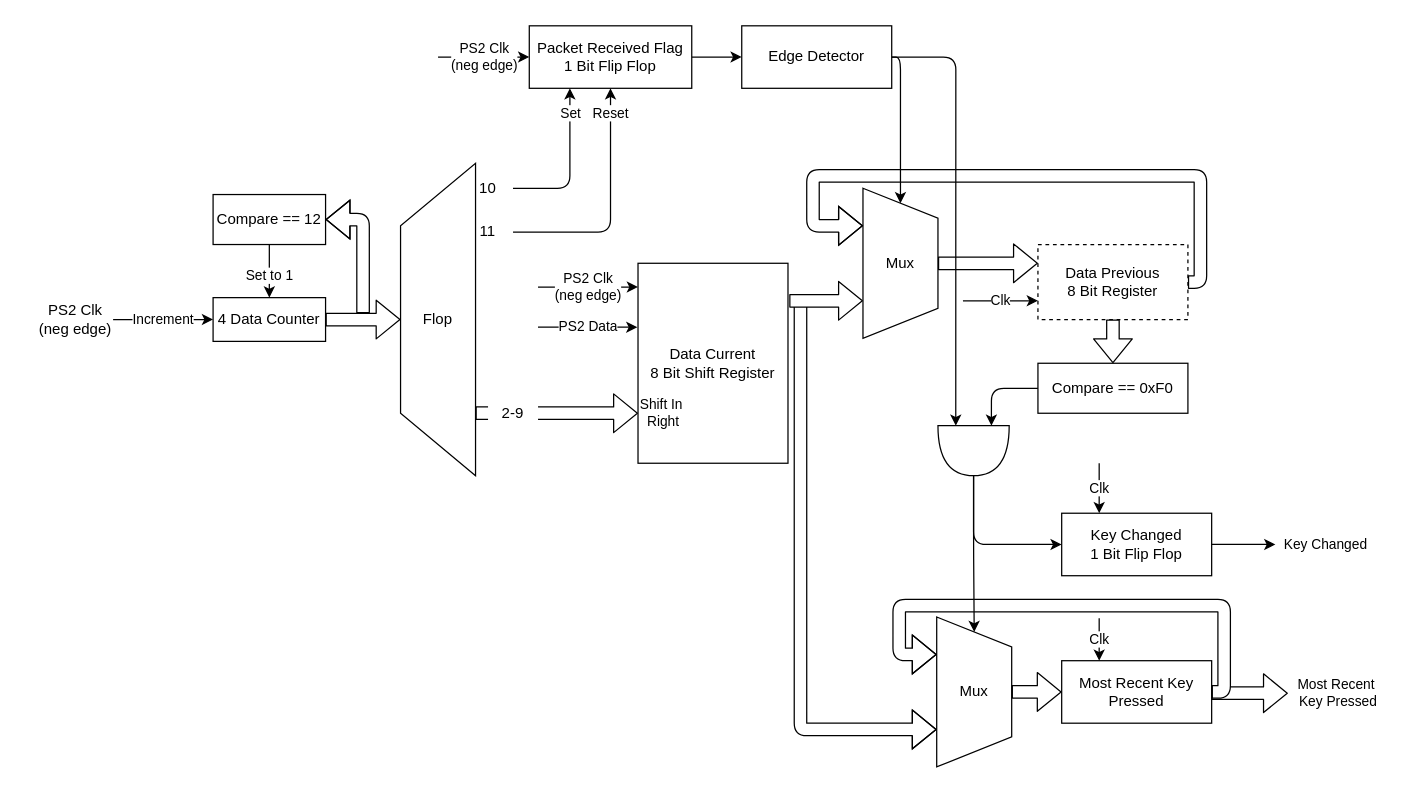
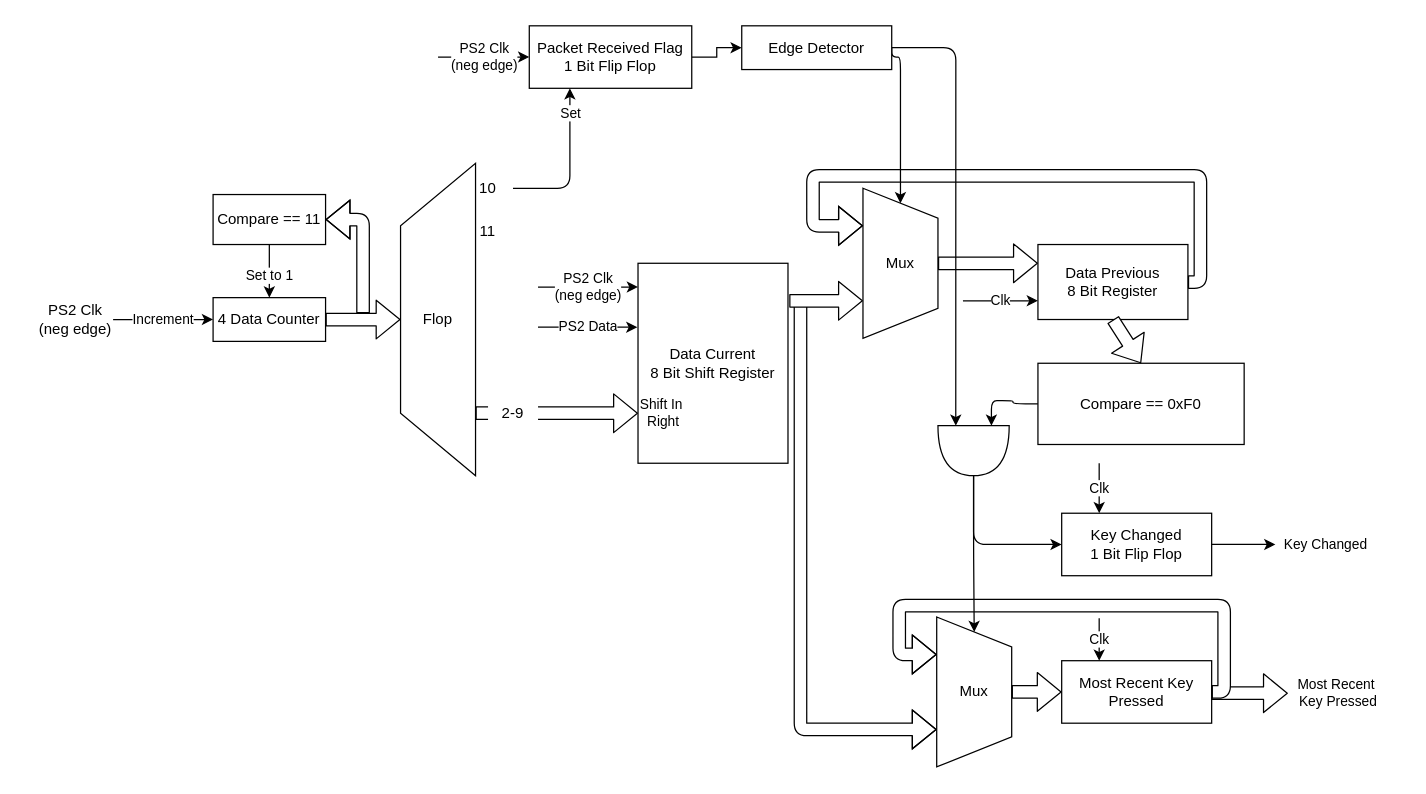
  <mxCell id="0" />
  <mxCell id="1" parent="0" />
  <mxCell id="2" parent="1" style="edgeStyle=orthogonalEdgeStyle;rounded=1;orthogonalLoop=1;jettySize=auto;html=1;exitX=1;exitY=0.5;exitDx=0;exitDy=0;entryX=0;entryY=0.5;entryDx=0;entryDy=0;" edge="1" target="9" source="4"><mxGeometry as="geometry" relative="1"><Array as="points"><mxPoint x="720" y="45" /></Array></mxGeometry></mxCell>
  <mxCell id="3" parent="1" style="edgeStyle=orthogonalEdgeStyle;rounded=1;orthogonalLoop=1;jettySize=auto;html=1;exitX=1;exitY=0.5;exitDx=0;exitDy=0;entryX=0;entryY=0.75;entryDx=0;entryDy=0;entryPerimeter=0;fillColor=#ffffff;" edge="1" target="26" source="4"><mxGeometry as="geometry" relative="1" /></mxCell>
- <mxCell id="4" value="Edge Detector" parent="1" style="rounded=0;whiteSpace=wrap;html=1;" vertex="1"><mxGeometry as="geometry" width="120" height="50" x="593" y="20" /></mxCell>
+ <mxCell id="4" value="Edge Detector" parent="1" style="rounded=0;whiteSpace=wrap;html=1;" vertex="1"><mxGeometry x="593" y="20" as="geometry" width="120" height="35" /></mxCell>
  <mxCell id="5" parent="1" style="edgeStyle=orthogonalEdgeStyle;rounded=0;orthogonalLoop=1;jettySize=auto;html=1;exitX=1;exitY=0.5;exitDx=0;exitDy=0;entryX=0;entryY=0.5;entryDx=0;entryDy=0;" edge="1" target="4" source="6"><mxGeometry as="geometry" relative="1" /></mxCell>
  <mxCell id="6" value="Packet Received Flag&lt;br&gt;1 Bit Flip Flop&lt;br&gt;" parent="1" style="rounded=0;whiteSpace=wrap;html=1;" vertex="1"><mxGeometry as="geometry" width="130" height="50" x="423" y="20" /></mxCell>
  <mxCell id="7" value="Data Current&lt;br&gt;8 Bit Shift Register&lt;br&gt;" parent="1" style="rounded=0;whiteSpace=wrap;html=1;" vertex="1"><mxGeometry as="geometry" width="120" height="160" x="510" y="210" /></mxCell>
- <mxCell id="8" value="Data Previous&lt;br&gt;8 Bit Register&lt;br&gt;" parent="1" style="rounded=0;whiteSpace=wrap;html=1;dashed=1;" vertex="1"><mxGeometry as="geometry" width="120" height="60" x="830" y="195" /></mxCell>
+ <mxCell id="8" value="Data Previous&lt;br&gt;8 Bit Register&lt;br&gt;" parent="1" style="rounded=0;whiteSpace=wrap;html=1;" vertex="1"><mxGeometry as="geometry" width="120" height="60" x="830" y="195" /></mxCell>
  <mxCell id="9" value="Mux" parent="1" style="shape=trapezoid;perimeter=trapezoidPerimeter;whiteSpace=wrap;html=1;direction=south;" vertex="1"><mxGeometry as="geometry" width="60" height="120" x="690" y="150" /></mxCell>
  <mxCell id="10" value="" parent="1" style="shape=flexArrow;endArrow=classic;html=1;exitX=0.5;exitY=0;exitDx=0;exitDy=0;entryX=0;entryY=0.25;entryDx=0;entryDy=0;" edge="1" target="8" source="9"><mxGeometry as="geometry" width="50" height="50" relative="1"><mxPoint as="sourcePoint" x="710" y="310" /><mxPoint as="targetPoint" x="760" y="260" /></mxGeometry></mxCell>
  <mxCell id="11" value="" parent="1" style="shape=flexArrow;endArrow=classic;html=1;exitX=1;exitY=0.5;exitDx=0;exitDy=0;entryX=0.25;entryY=1;entryDx=0;entryDy=0;" edge="1" target="9" source="8"><mxGeometry as="geometry" width="50" height="50" relative="1"><mxPoint as="sourcePoint" x="960" y="220" /><mxPoint as="targetPoint" x="1010" y="170" /><Array as="points"><mxPoint x="960" y="225" /><mxPoint x="960" y="140" /><mxPoint x="650" y="140" /><mxPoint x="650" y="180" /></Array></mxGeometry></mxCell>
  <mxCell id="12" value="Clk" parent="1" style="endArrow=classic;html=1;entryX=0;entryY=0.75;entryDx=0;entryDy=0;" edge="1" target="8"><mxGeometry as="geometry" width="50" height="50" relative="1"><mxPoint as="sourcePoint" x="770" y="240" /><mxPoint as="targetPoint" x="820" y="260" /></mxGeometry></mxCell>
  <mxCell id="13" parent="1" style="edgeStyle=orthogonalEdgeStyle;rounded=1;orthogonalLoop=1;jettySize=auto;html=1;exitX=0;exitY=0.5;exitDx=0;exitDy=0;entryX=0;entryY=0.25;entryDx=0;entryDy=0;entryPerimeter=0;fillColor=#ffffff;" edge="1" target="26" source="14"><mxGeometry as="geometry" relative="1" /></mxCell>
- <mxCell id="14" value="Compare == 0xF0" parent="1" style="rounded=0;whiteSpace=wrap;html=1;" vertex="1"><mxGeometry as="geometry" width="120" height="40" x="830" y="290" /></mxCell>
+ <mxCell id="14" value="Compare == 0xF0" parent="1" style="rounded=0;whiteSpace=wrap;html=1;" vertex="1"><mxGeometry x="830" y="290" as="geometry" width="165" height="65" /></mxCell>
  <mxCell id="15" value="" parent="1" style="shape=flexArrow;endArrow=classic;html=1;entryX=0.75;entryY=1;entryDx=0;entryDy=0;" edge="1" target="20"><mxGeometry as="geometry" width="50" height="50" relative="1"><mxPoint as="sourcePoint" x="640" y="240" /><mxPoint as="targetPoint" x="670" y="540" /><Array as="points"><mxPoint x="640" y="583" /></Array></mxGeometry></mxCell>
  <mxCell id="16" value="" parent="1" style="shape=flexArrow;endArrow=classic;html=1;entryX=0.75;entryY=1;entryDx=0;entryDy=0;fillColor=#ffffff;" edge="1" target="9"><mxGeometry as="geometry" width="50" height="50" relative="1"><mxPoint as="sourcePoint" x="631" y="240" /><mxPoint as="targetPoint" x="750" y="300" /></mxGeometry></mxCell>
  <mxCell id="17" value="" parent="1" style="group" vertex="1" connectable="0"><mxGeometry as="geometry" width="400" height="129" x="719" y="484" /></mxCell>
  <mxCell id="18" value="Most Recent&amp;nbsp;&lt;br&gt;Key Pressed" parent="17" style="shape=flexArrow;endArrow=classic;html=1;fillColor=#ffffff;" edge="1"><mxGeometry as="geometry" width="50" height="50" x="1" y="40" relative="1"><mxPoint as="sourcePoint" x="250" y="70" /><mxPoint as="targetPoint" x="311" y="70" /><mxPoint as="offset" x="40" y="40" /></mxGeometry></mxCell>
  <mxCell id="19" value="" parent="17" style="group" vertex="1" connectable="0"><mxGeometry as="geometry" width="260" height="129" /></mxCell>
  <mxCell id="20" value="Mux" parent="19" style="shape=trapezoid;perimeter=trapezoidPerimeter;whiteSpace=wrap;html=1;direction=south;" vertex="1"><mxGeometry as="geometry" width="60" height="120" x="30" y="9" /></mxCell>
  <mxCell id="21" value="Most Recent Key Pressed" parent="19" style="rounded=0;whiteSpace=wrap;html=1;" vertex="1"><mxGeometry as="geometry" width="120" height="50" x="130" y="44" /></mxCell>
  <mxCell id="22" value="" parent="19" style="shape=flexArrow;endArrow=classic;html=1;exitX=0.5;exitY=0;exitDx=0;exitDy=0;entryX=0;entryY=0.5;entryDx=0;entryDy=0;" edge="1" target="21" source="20"><mxGeometry as="geometry" width="50" height="50" relative="1"><mxPoint as="sourcePoint" x="140" y="190" /><mxPoint as="targetPoint" x="190" y="140" /></mxGeometry></mxCell>
  <mxCell id="23" value="" parent="19" style="shape=flexArrow;endArrow=classic;html=1;exitX=1;exitY=0.5;exitDx=0;exitDy=0;entryX=0.25;entryY=1;entryDx=0;entryDy=0;fillColor=#ffffff;" edge="1" target="20" source="21"><mxGeometry as="geometry" width="50" height="50" relative="1"><mxPoint as="sourcePoint" x="320" y="90" /><mxPoint as="targetPoint" x="370" y="40" /><Array as="points"><mxPoint x="260" y="69" /><mxPoint x="260" /><mxPoint /><mxPoint y="39" /></Array></mxGeometry></mxCell>
  <mxCell id="24" value="Clk" parent="17" style="endArrow=classic;html=1;fillColor=#ffffff;entryX=0.25;entryY=0;entryDx=0;entryDy=0;" edge="1" target="21"><mxGeometry as="geometry" width="50" height="50" relative="1"><mxPoint as="sourcePoint" x="160" y="10" /><mxPoint as="targetPoint" x="170" y="-90" /></mxGeometry></mxCell>
  <mxCell id="25" parent="1" style="edgeStyle=orthogonalEdgeStyle;rounded=1;orthogonalLoop=1;jettySize=auto;html=1;exitX=1;exitY=0.5;exitDx=0;exitDy=0;exitPerimeter=0;entryX=0;entryY=0.5;entryDx=0;entryDy=0;fillColor=#ffffff;" edge="1" target="20" source="26"><mxGeometry as="geometry" relative="1" /></mxCell>
  <mxCell id="26" value="" parent="1" style="shape=or;whiteSpace=wrap;html=1;direction=south;" vertex="1"><mxGeometry as="geometry" width="57" height="40" x="750" y="340" /></mxCell>
  <mxCell id="27" value="" parent="1" style="shape=flexArrow;endArrow=classic;html=1;fillColor=#ffffff;entryX=0.5;entryY=0;entryDx=0;entryDy=0;exitX=0.5;exitY=1;exitDx=0;exitDy=0;" edge="1" target="14" source="8"><mxGeometry as="geometry" width="50" height="50" relative="1"><mxPoint as="sourcePoint" x="730" y="340" /><mxPoint as="targetPoint" x="780" y="290" /></mxGeometry></mxCell>
  <mxCell id="28" value="" parent="1" style="group" vertex="1" connectable="0"><mxGeometry as="geometry" width="300" height="90" x="809" y="370" /></mxCell>
  <mxCell id="29" value="Key Changed&lt;br&gt;1 Bit Flip Flop" parent="28" style="rounded=0;whiteSpace=wrap;html=1;" vertex="1"><mxGeometry as="geometry" width="120" height="50" x="40" y="40" /></mxCell>
  <mxCell id="30" value="Clk" parent="28" style="endArrow=classic;html=1;fillColor=#ffffff;entryX=0.25;entryY=0;entryDx=0;entryDy=0;" edge="1" target="29"><mxGeometry as="geometry" width="50" height="50" relative="1"><mxPoint as="sourcePoint" x="70" /><mxPoint as="targetPoint" x="-290" y="250" /></mxGeometry></mxCell>
  <mxCell id="31" value="Key Changed" parent="28" style="endArrow=classic;html=1;fillColor=#ffffff;exitX=1;exitY=0.5;exitDx=0;exitDy=0;" edge="1" source="29"><mxGeometry as="geometry" width="50" height="50" x="1" y="40" relative="1"><mxPoint as="sourcePoint" x="240" y="90" /><mxPoint as="targetPoint" x="211" y="65" /><mxPoint as="offset" x="40" y="40" /></mxGeometry></mxCell>
  <mxCell id="32" parent="1" style="edgeStyle=orthogonalEdgeStyle;rounded=1;orthogonalLoop=1;jettySize=auto;html=1;exitX=1;exitY=0.5;exitDx=0;exitDy=0;entryX=0;entryY=0.5;entryDx=0;entryDy=0;fillColor=#ffffff;exitPerimeter=0;" edge="1" target="29" source="26"><mxGeometry as="geometry" relative="1"><mxPoint as="sourcePoint" x="809" y="435" /></mxGeometry></mxCell>
  <mxCell id="33" value="Flop" parent="1" style="shape=trapezoid;perimeter=trapezoidPerimeter;whiteSpace=wrap;html=1;direction=north;" vertex="1"><mxGeometry as="geometry" width="60" height="250" x="320" y="130" /></mxCell>
  <mxCell id="34" value="PS2 Clk&lt;br&gt;(neg edge)&lt;br&gt;" parent="1" style="endArrow=classic;html=1;fillColor=#ffffff;" edge="1"><mxGeometry as="geometry" width="50" height="50" relative="1"><mxPoint as="sourcePoint" x="430" y="229" /><mxPoint as="targetPoint" x="510" y="229" /></mxGeometry></mxCell>
  <mxCell id="35" value="PS2 Clk&lt;br&gt;(neg edge)&lt;br&gt;" parent="1" style="endArrow=classic;html=1;fillColor=#ffffff;entryX=0;entryY=0.5;entryDx=0;entryDy=0;" edge="1" target="6"><mxGeometry as="geometry" width="50" height="50" relative="1"><mxPoint as="sourcePoint" x="350" y="45" /><mxPoint as="targetPoint" x="370" y="20" /></mxGeometry></mxCell>
  <mxCell id="36" value="PS2 Data" parent="1" style="endArrow=classic;html=1;fillColor=#ffffff;entryX=-0.004;entryY=0.32;entryDx=0;entryDy=0;entryPerimeter=0;" edge="1" target="7"><mxGeometry as="geometry" width="50" height="50" relative="1"><mxPoint as="sourcePoint" x="430" y="261" /><mxPoint as="targetPoint" x="450" y="250" /></mxGeometry></mxCell>
  <mxCell id="37" value="Shift In&amp;nbsp;&lt;br&gt;Right&lt;br&gt;" parent="1" style="shape=flexArrow;endArrow=classic;html=1;fillColor=#ffffff;entryX=0;entryY=0.75;entryDx=0;entryDy=0;exitX=0.2;exitY=1;exitDx=0;exitDy=0;exitPerimeter=0;" edge="1" target="7" source="33"><mxGeometry as="geometry" width="50" height="50" x="1" y="20" relative="1"><mxPoint as="sourcePoint" x="450" y="330" /><mxPoint as="targetPoint" x="450" y="320" /><mxPoint as="offset" x="20" y="20" /></mxGeometry></mxCell>
  <mxCell id="38" value="2-9&lt;br&gt;" parent="1" style="text;html=1;strokeColor=none;fillColor=#ffffff;align=center;verticalAlign=middle;whiteSpace=wrap;rounded=0;" vertex="1"><mxGeometry as="geometry" width="40" height="20" x="390" y="320" /></mxCell>
  <mxCell id="39" value="Set" parent="1" style="edgeStyle=orthogonalEdgeStyle;rounded=1;orthogonalLoop=1;jettySize=auto;html=1;exitX=1;exitY=0.5;exitDx=0;exitDy=0;entryX=0.25;entryY=1;entryDx=0;entryDy=0;fillColor=#ffffff;" edge="1" target="6" source="40"><mxGeometry as="geometry" x="0.682" relative="1"><mxPoint as="offset" /></mxGeometry></mxCell>
  <mxCell id="40" value="10&lt;br&gt;" parent="1" style="text;html=1;strokeColor=none;fillColor=none;align=center;verticalAlign=middle;whiteSpace=wrap;rounded=0;" vertex="1"><mxGeometry as="geometry" width="40" height="20" x="370" y="140" /></mxCell>
- <mxCell id="41" value="Reset" parent="1" style="edgeStyle=orthogonalEdgeStyle;rounded=1;orthogonalLoop=1;jettySize=auto;html=1;exitX=1;exitY=0.5;exitDx=0;exitDy=0;entryX=0.5;entryY=1;entryDx=0;entryDy=0;fillColor=#ffffff;" edge="1" target="6" source="42"><mxGeometry as="geometry" x="0.793" relative="1"><mxPoint as="offset" /></mxGeometry></mxCell>
  <mxCell id="42" value="11&lt;br&gt;" parent="1" style="text;html=1;strokeColor=none;fillColor=none;align=center;verticalAlign=middle;whiteSpace=wrap;rounded=0;" vertex="1"><mxGeometry as="geometry" width="40" height="20" x="370" y="175" /></mxCell>
  <mxCell id="43" value="4 Data Counter" parent="1" style="rounded=0;whiteSpace=wrap;html=1;fillColor=#ffffff;" vertex="1"><mxGeometry as="geometry" width="90" height="35" x="170" y="237.5" /></mxCell>
  <mxCell id="44" value="" parent="1" style="shape=flexArrow;endArrow=classic;html=1;fillColor=#ffffff;exitX=1;exitY=0.5;exitDx=0;exitDy=0;entryX=0.5;entryY=0;entryDx=0;entryDy=0;" edge="1" target="33" source="43"><mxGeometry as="geometry" width="50" height="50" relative="1"><mxPoint as="sourcePoint" x="250" y="370" /><mxPoint as="targetPoint" y="320" x="300" /></mxGeometry></mxCell>
- <mxCell id="45" value="Compare == 12" parent="1" style="rounded=0;whiteSpace=wrap;html=1;fillColor=#ffffff;" vertex="1"><mxGeometry as="geometry" width="90" height="40" x="170" y="155" /></mxCell>
+ <mxCell id="45" value="Compare == 11" parent="1" style="rounded=0;whiteSpace=wrap;html=1;fillColor=#ffffff;" vertex="1"><mxGeometry as="geometry" width="90" height="40" x="170" y="155" /></mxCell>
  <mxCell id="46" value="" parent="1" style="shape=flexArrow;endArrow=classic;html=1;fillColor=#ffffff;entryX=1;entryY=0.5;entryDx=0;entryDy=0;" edge="1" target="45"><mxGeometry as="geometry" width="50" height="50" relative="1"><mxPoint as="sourcePoint" x="290" y="250" /><mxPoint as="targetPoint" y="350" x="300" /><Array as="points"><mxPoint x="290" y="175" /></Array></mxGeometry></mxCell>
  <mxCell id="47" value="Increment&lt;br&gt;" parent="1" style="endArrow=classic;html=1;fillColor=#ffffff;entryX=0;entryY=0.5;entryDx=0;entryDy=0;" edge="1" target="43"><mxGeometry as="geometry" width="50" height="50" relative="1"><mxPoint as="sourcePoint" x="90" y="255" /><mxPoint as="targetPoint" x="110" y="220" /></mxGeometry></mxCell>
  <mxCell id="48" value="Set to 1" parent="1" style="endArrow=classic;html=1;fillColor=#ffffff;entryX=0.5;entryY=0;entryDx=0;entryDy=0;exitX=0.5;exitY=1;exitDx=0;exitDy=0;" edge="1" target="43" source="45"><mxGeometry as="geometry" width="50" height="50" x="0.163" relative="1"><mxPoint as="sourcePoint" x="0" y="240" /><mxPoint as="targetPoint" x="50" y="190" /><mxPoint as="offset" /></mxGeometry></mxCell>
  <mxCell id="49" value="PS2 Clk&lt;br&gt;(neg edge)&lt;br&gt;" parent="1" style="text;html=1;strokeColor=none;fillColor=none;align=center;verticalAlign=middle;whiteSpace=wrap;rounded=0;" vertex="1"><mxGeometry as="geometry" width="80" height="20" x="20" y="245" /></mxCell>
